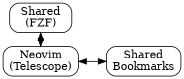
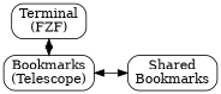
  digraph {
    rankdir=LR
    node [shape=box style=rounded]
    edge [dir=both]
-   n1 [label="Shared\n(FZF)"]
-   n2 [label="Neovim\n(Telescope)"]
+   n1 [label="Terminal\n(FZF)"]
+   n2 [label="Bookmarks\n(Telescope)"]
    n3 [label="Shared\nBookmarks"]
    subgraph sub_1 {
      rank=same
      n1
      n2
    }
    n1 -> n2
    n2 -> n3
  }
